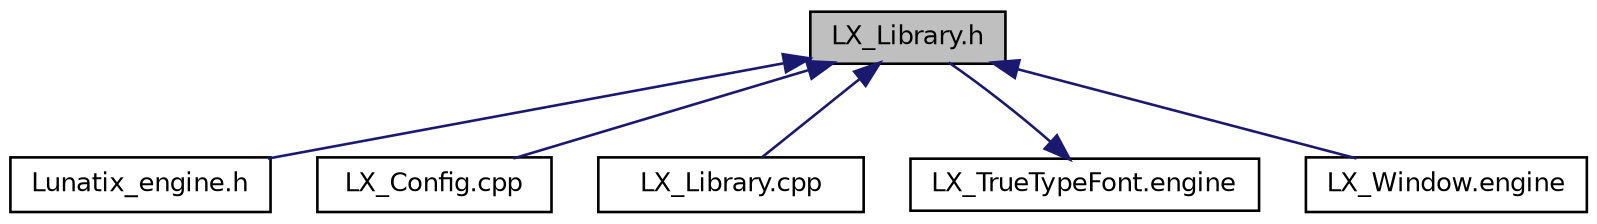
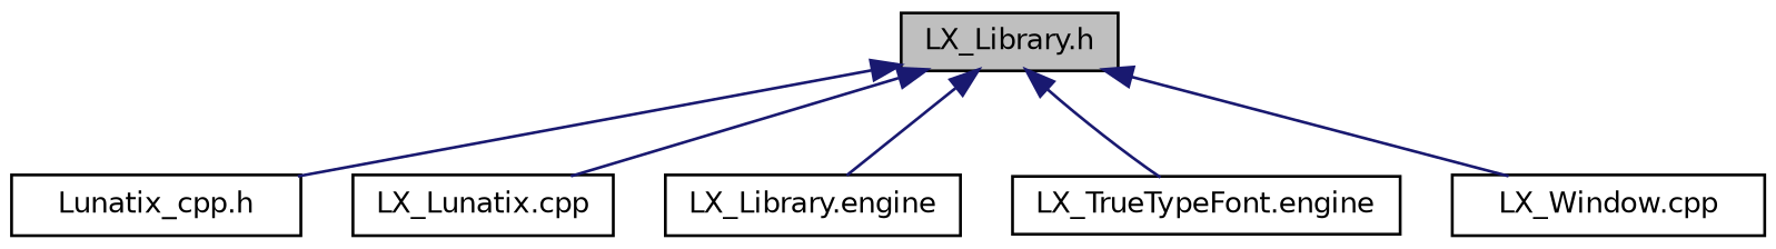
  digraph {
    node [color=black fillcolor=white fontname=Helvetica fontsize=10 shape=record style=filled]
    edge [color=midnightblue dir=back fontname=Helvetica fontsize=10 labelfontname=Helvetica labelfontsize=10 style=solid]
    n1 [fillcolor=grey75 fontcolor=black height=0.2 label="LX_Library.h" width=0.4]
-   n2 [height=0.2 label="Lunatix_engine.h" width=0.4]
-   n3 [height=0.2 label="LX_Config.cpp" width=0.4]
-   n4 [height=0.2 label="LX_Library.cpp" width=0.4]
+   n2 [height=0.2 label="Lunatix_cpp.h" width=0.4]
+   n3 [height=0.2 label="LX_Lunatix.cpp" width=0.4]
+   n4 [height=0.2 label="LX_Library.engine" width=0.4]
    n5 [height=0.2 label="LX_TrueTypeFont.engine" width=0.4]
-   n6 [height=0.2 label="LX_Window.engine" width=0.4]
+   n6 [height=0.2 label="LX_Window.cpp" width=0.4]
    n1 -> n2
    n1 -> n3
    n1 -> n4
-   n5 -> n1
+   n1 -> n5
    n1 -> n6
  }
